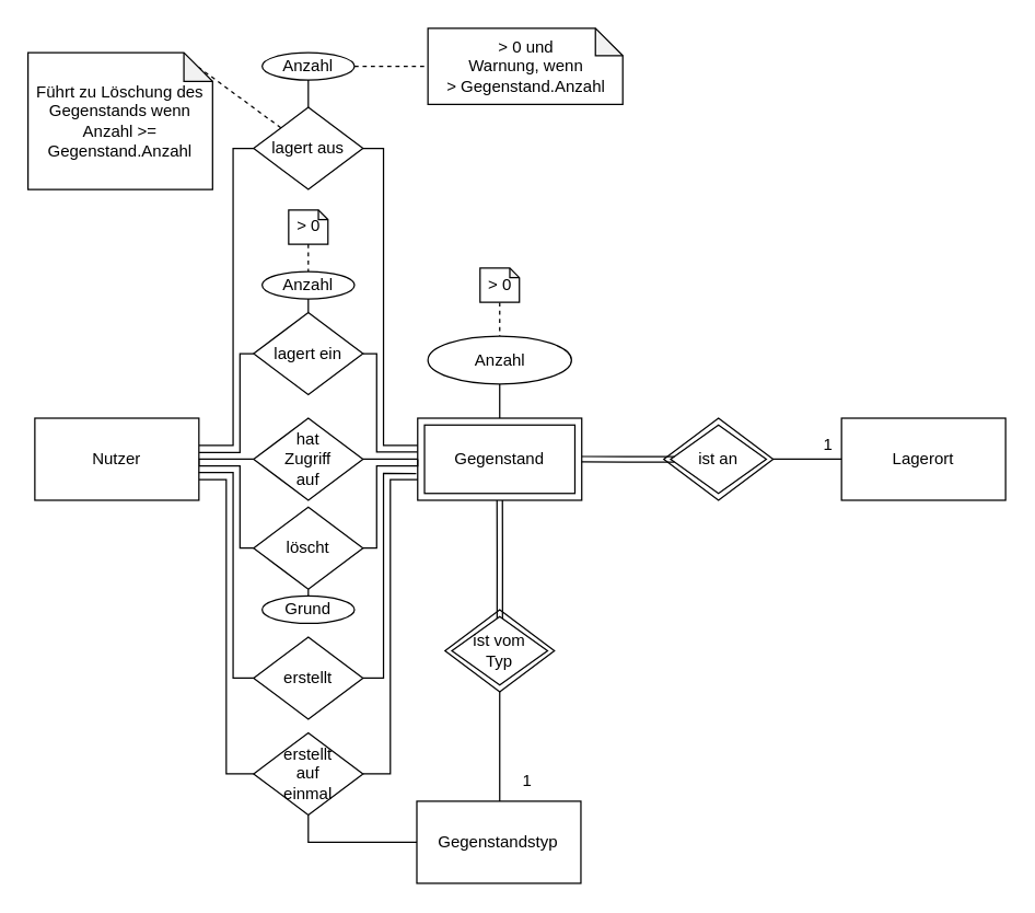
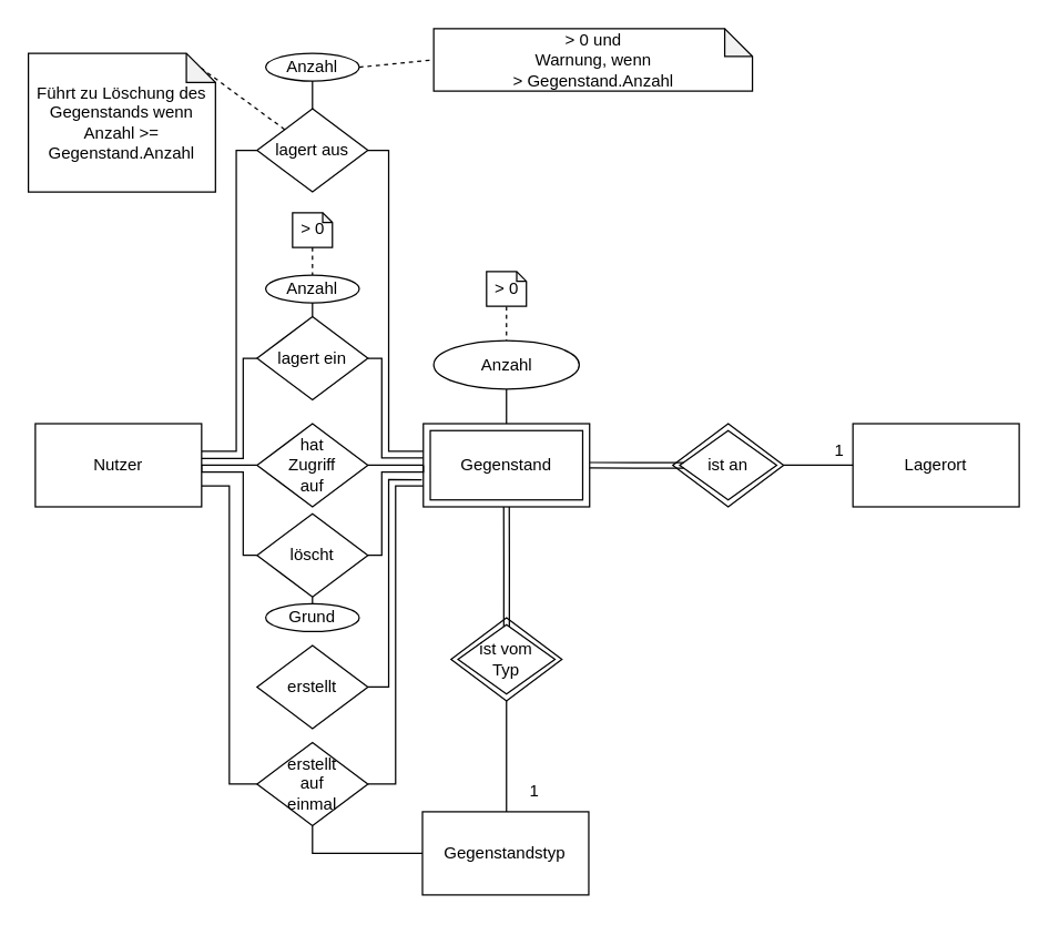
  <mxCell id="0" />
  <mxCell id="1" parent="0" />
  <mxCell id="2" style="edgeStyle=orthogonalEdgeStyle;rounded=0;orthogonalLoop=1;jettySize=auto;html=1;exitX=1;exitY=0.75;exitDx=0;exitDy=0;entryX=0;entryY=0.5;entryDx=0;entryDy=0;endArrow=none;endFill=0;" edge="1" parent="1" source="6" target="26"><mxGeometry relative="1" as="geometry" /></mxCell>
  <mxCell id="3" style="edgeStyle=orthogonalEdgeStyle;rounded=0;orthogonalLoop=1;jettySize=auto;html=1;exitX=1;exitY=0.5;exitDx=0;exitDy=0;entryX=0;entryY=0.5;entryDx=0;entryDy=0;endArrow=none;endFill=0;" edge="1" parent="1" source="6" target="31"><mxGeometry relative="1" as="geometry"><Array as="points"><mxPoint x="145" y="340" /><mxPoint x="175" y="340" /><mxPoint x="175" y="400" /></Array></mxGeometry></mxCell>
  <mxCell id="4" style="edgeStyle=elbowEdgeStyle;rounded=0;orthogonalLoop=1;jettySize=auto;html=1;entryX=0;entryY=0.5;entryDx=0;entryDy=0;endArrow=none;endFill=0;" edge="1" parent="1" target="36"><mxGeometry relative="1" as="geometry"><mxPoint x="145" y="330" as="sourcePoint" /><Array as="points"><mxPoint x="175" y="325" /><mxPoint x="175" y="320" /></Array></mxGeometry></mxCell>
  <mxCell id="5" style="edgeStyle=elbowEdgeStyle;rounded=0;orthogonalLoop=1;jettySize=auto;html=1;exitX=1.001;exitY=0.331;exitDx=0;exitDy=0;entryX=0;entryY=0.5;entryDx=0;entryDy=0;endArrow=none;endFill=0;exitPerimeter=0;" edge="1" parent="1" source="6" target="38"><mxGeometry relative="1" as="geometry"><Array as="points"><mxPoint x="170" y="320" /><mxPoint x="170" y="230" /><mxPoint x="170" y="225" /></Array></mxGeometry></mxCell>
  <mxCell id="6" value="Nutzer" style="rounded=0;whiteSpace=wrap;html=1;" vertex="1" parent="1"><mxGeometry x="25" y="305" width="120" height="60" as="geometry" /></mxCell>
  <mxCell id="7" style="edgeStyle=orthogonalEdgeStyle;rounded=0;orthogonalLoop=1;jettySize=auto;html=1;exitX=1;exitY=0.5;exitDx=0;exitDy=0;entryX=-0.009;entryY=0.674;entryDx=0;entryDy=0;endArrow=none;endFill=0;entryPerimeter=0;" edge="1" parent="1" source="9" target="11"><mxGeometry relative="1" as="geometry"><Array as="points"><mxPoint x="280" y="455" /><mxPoint x="280" y="345" /><mxPoint x="305" y="345" /></Array></mxGeometry></mxCell>
- <mxCell id="8" style="edgeStyle=orthogonalEdgeStyle;rounded=0;orthogonalLoop=1;jettySize=auto;html=1;exitX=0;exitY=0.5;exitDx=0;exitDy=0;entryX=0.999;entryY=0.661;entryDx=0;entryDy=0;entryPerimeter=0;endArrow=none;endFill=0;" edge="1" parent="1" source="9" target="6"><mxGeometry relative="1" as="geometry"><Array as="points"><mxPoint x="170" y="495" /><mxPoint x="170" y="345" /></Array></mxGeometry></mxCell>
  <mxCell id="9" value="erstellt" style="rhombus;whiteSpace=wrap;html=1;" vertex="1" parent="1"><mxGeometry x="185" y="465" width="80" height="60" as="geometry" /></mxCell>
  <mxCell id="10" value="" style="group" vertex="1" connectable="0" parent="1"><mxGeometry x="305" y="305" width="120" height="60" as="geometry" /></mxCell>
  <mxCell id="11" value="" style="rounded=0;whiteSpace=wrap;html=1;" vertex="1" parent="10"><mxGeometry width="120" height="60" as="geometry" /></mxCell>
  <mxCell id="12" value="Gegenstand" style="rounded=0;whiteSpace=wrap;html=1;" vertex="1" parent="10"><mxGeometry x="5" y="5" width="110" height="50" as="geometry" /></mxCell>
  <mxCell id="13" value="" style="group" vertex="1" connectable="0" parent="1"><mxGeometry x="485" y="305" width="80" height="60" as="geometry" /></mxCell>
  <mxCell id="14" value="" style="rhombus;whiteSpace=wrap;html=1;" vertex="1" parent="13"><mxGeometry width="80" height="60" as="geometry" /></mxCell>
  <mxCell id="15" value="ist an" style="rhombus;whiteSpace=wrap;html=1;" vertex="1" parent="13"><mxGeometry x="5.0" y="5.0" width="70" height="50" as="geometry" /></mxCell>
  <mxCell id="16" style="edgeStyle=orthogonalEdgeStyle;shape=link;rounded=0;orthogonalLoop=1;jettySize=auto;html=1;exitX=0.04;exitY=0.501;exitDx=0;exitDy=0;entryX=1;entryY=0.5;entryDx=0;entryDy=0;endArrow=none;endFill=0;exitPerimeter=0;" edge="1" parent="1" source="15" target="11"><mxGeometry relative="1" as="geometry" /></mxCell>
  <mxCell id="17" value="ist" style="group" vertex="1" connectable="0" parent="1"><mxGeometry x="325" y="445" width="80" height="60" as="geometry" /></mxCell>
  <mxCell id="18" value="" style="rhombus;whiteSpace=wrap;html=1;" vertex="1" parent="17"><mxGeometry width="80" height="60" as="geometry" /></mxCell>
  <mxCell id="19" value="ist vom&lt;br&gt;Typ" style="rhombus;whiteSpace=wrap;html=1;" vertex="1" parent="17"><mxGeometry x="5.0" y="5.0" width="70" height="50" as="geometry" /></mxCell>
  <mxCell id="20" style="edgeStyle=orthogonalEdgeStyle;shape=link;rounded=0;orthogonalLoop=1;jettySize=auto;html=1;exitX=0.501;exitY=0.027;exitDx=0;exitDy=0;entryX=0.5;entryY=1;entryDx=0;entryDy=0;endArrow=none;endFill=0;exitPerimeter=0;" edge="1" parent="1" source="19" target="11"><mxGeometry relative="1" as="geometry" /></mxCell>
  <mxCell id="21" value="Lagerort" style="rounded=0;whiteSpace=wrap;html=1;" vertex="1" parent="1"><mxGeometry x="615" y="305" width="120" height="60" as="geometry" /></mxCell>
  <mxCell id="22" style="edgeStyle=orthogonalEdgeStyle;rounded=0;orthogonalLoop=1;jettySize=auto;html=1;exitX=1;exitY=0.5;exitDx=0;exitDy=0;entryX=0;entryY=0.5;entryDx=0;entryDy=0;endArrow=none;endFill=0;" edge="1" parent="1" source="14" target="21"><mxGeometry relative="1" as="geometry" /></mxCell>
  <mxCell id="23" value="Gegenstandstyp" style="rounded=0;whiteSpace=wrap;html=1;" vertex="1" parent="1"><mxGeometry x="304.38" y="585" width="120" height="60" as="geometry" /></mxCell>
  <mxCell id="24" style="edgeStyle=orthogonalEdgeStyle;rounded=0;orthogonalLoop=1;jettySize=auto;html=1;exitX=1;exitY=0.5;exitDx=0;exitDy=0;entryX=0;entryY=0.75;entryDx=0;entryDy=0;endArrow=none;endFill=0;" edge="1" parent="1" source="26" target="11"><mxGeometry relative="1" as="geometry" /></mxCell>
  <mxCell id="25" style="edgeStyle=orthogonalEdgeStyle;rounded=0;orthogonalLoop=1;jettySize=auto;html=1;exitX=0.5;exitY=1;exitDx=0;exitDy=0;entryX=0;entryY=0.5;entryDx=0;entryDy=0;endArrow=none;endFill=0;" edge="1" parent="1" source="26" target="23"><mxGeometry relative="1" as="geometry" /></mxCell>
  <mxCell id="26" value="erstellt&lt;br&gt;auf&lt;br&gt;einmal" style="rhombus;whiteSpace=wrap;html=1;" vertex="1" parent="1"><mxGeometry x="185" y="535" width="80" height="60" as="geometry" /></mxCell>
  <mxCell id="27" style="edgeStyle=orthogonalEdgeStyle;rounded=0;orthogonalLoop=1;jettySize=auto;html=1;exitX=0.5;exitY=1;exitDx=0;exitDy=0;entryX=0.5;entryY=0;entryDx=0;entryDy=0;endArrow=none;endFill=0;" edge="1" parent="1" source="28" target="11"><mxGeometry relative="1" as="geometry" /></mxCell>
  <mxCell id="28" value="Anzahl" style="ellipse;whiteSpace=wrap;html=1;" vertex="1" parent="1"><mxGeometry x="312.5" y="245" width="105" height="35" as="geometry" /></mxCell>
  <mxCell id="29" style="edgeStyle=orthogonalEdgeStyle;rounded=0;orthogonalLoop=1;jettySize=auto;html=1;exitX=0.5;exitY=1;exitDx=0;exitDy=0;entryX=0.5;entryY=0;entryDx=0;entryDy=0;endArrow=none;endFill=0;" edge="1" parent="1" source="31" target="32"><mxGeometry relative="1" as="geometry" /></mxCell>
  <mxCell id="30" style="edgeStyle=orthogonalEdgeStyle;rounded=0;orthogonalLoop=1;jettySize=auto;html=1;exitX=1;exitY=0.5;exitDx=0;exitDy=0;entryX=0;entryY=0.5;entryDx=0;entryDy=0;endArrow=none;endFill=0;" edge="1" parent="1" source="31" target="11"><mxGeometry relative="1" as="geometry"><Array as="points"><mxPoint x="275" y="400" /><mxPoint x="275" y="340" /><mxPoint x="305" y="340" /></Array></mxGeometry></mxCell>
  <mxCell id="31" value="löscht" style="rhombus;whiteSpace=wrap;html=1;" vertex="1" parent="1"><mxGeometry x="185" y="370" width="80" height="60" as="geometry" /></mxCell>
  <mxCell id="32" value="Grund" style="ellipse;whiteSpace=wrap;html=1;" vertex="1" parent="1"><mxGeometry x="191.25" y="435" width="67.5" height="20" as="geometry" /></mxCell>
  <mxCell id="33" value="1" style="text;html=1;align=center;verticalAlign=middle;resizable=0;points=[];autosize=1;" vertex="1" parent="1"><mxGeometry x="595" y="315" width="20" height="20" as="geometry" /></mxCell>
  <mxCell id="34" value="1" style="text;html=1;align=center;verticalAlign=middle;resizable=0;points=[];autosize=1;" vertex="1" parent="1"><mxGeometry x="375" y="560" width="20" height="20" as="geometry" /></mxCell>
  <mxCell id="35" style="edgeStyle=elbowEdgeStyle;rounded=0;orthogonalLoop=1;jettySize=auto;html=1;exitX=1;exitY=0.5;exitDx=0;exitDy=0;entryX=-0.001;entryY=0.413;entryDx=0;entryDy=0;endArrow=none;endFill=0;entryPerimeter=0;" edge="1" parent="1" source="36" target="11"><mxGeometry relative="1" as="geometry"><Array as="points"><mxPoint x="275" y="315" /></Array></mxGeometry></mxCell>
  <mxCell id="36" value="lagert ein" style="rhombus;whiteSpace=wrap;html=1;" vertex="1" parent="1"><mxGeometry x="185" y="227.81" width="80" height="60" as="geometry" /></mxCell>
  <mxCell id="37" style="edgeStyle=elbowEdgeStyle;rounded=0;orthogonalLoop=1;jettySize=auto;html=1;exitX=1;exitY=0.5;exitDx=0;exitDy=0;entryX=0;entryY=0.331;entryDx=0;entryDy=0;entryPerimeter=0;endArrow=none;endFill=0;" edge="1" parent="1" source="38" target="11"><mxGeometry relative="1" as="geometry"><Array as="points"><mxPoint x="280" y="235" /></Array></mxGeometry></mxCell>
  <mxCell id="38" value="lagert aus" style="rhombus;whiteSpace=wrap;html=1;" vertex="1" parent="1"><mxGeometry x="185" y="77.81" width="80" height="60" as="geometry" /></mxCell>
  <mxCell id="39" style="edgeStyle=orthogonalEdgeStyle;rounded=0;orthogonalLoop=1;jettySize=auto;html=1;exitX=0.5;exitY=1;exitDx=0;exitDy=0;entryX=0.5;entryY=0;entryDx=0;entryDy=0;endArrow=none;endFill=0;" edge="1" parent="1" source="40" target="36"><mxGeometry relative="1" as="geometry" /></mxCell>
  <mxCell id="40" value="Anzahl" style="ellipse;whiteSpace=wrap;html=1;" vertex="1" parent="1"><mxGeometry x="191.25" y="197.81" width="67.5" height="20" as="geometry" /></mxCell>
  <mxCell id="41" style="edgeStyle=none;rounded=0;orthogonalLoop=1;jettySize=auto;html=1;exitX=1;exitY=0.5;exitDx=0;exitDy=0;entryX=0;entryY=0.5;entryDx=0;entryDy=0;entryPerimeter=0;dashed=1;endArrow=none;endFill=0;" edge="1" parent="1" source="43" target="46"><mxGeometry relative="1" as="geometry" /></mxCell>
  <mxCell id="42" style="edgeStyle=none;rounded=0;orthogonalLoop=1;jettySize=auto;html=1;exitX=0.5;exitY=1;exitDx=0;exitDy=0;entryX=0.5;entryY=0;entryDx=0;entryDy=0;endArrow=none;endFill=0;" edge="1" parent="1" source="43" target="38"><mxGeometry relative="1" as="geometry" /></mxCell>
  <mxCell id="43" value="Anzahl" style="ellipse;whiteSpace=wrap;html=1;" vertex="1" parent="1"><mxGeometry x="191.25" y="37.81" width="67.5" height="20" as="geometry" /></mxCell>
  <mxCell id="44" style="edgeStyle=none;rounded=0;orthogonalLoop=1;jettySize=auto;html=1;exitX=0.5;exitY=1;exitDx=0;exitDy=0;exitPerimeter=0;entryX=0.5;entryY=0;entryDx=0;entryDy=0;endArrow=none;endFill=0;dashed=1;" edge="1" parent="1" source="45" target="40"><mxGeometry relative="1" as="geometry" /></mxCell>
  <mxCell id="45" value="&amp;gt; 0" style="shape=note;whiteSpace=wrap;html=1;backgroundOutline=1;darkOpacity=0.05;size=7;" vertex="1" parent="1"><mxGeometry x="210.63" y="152.81" width="28.75" height="25" as="geometry" /></mxCell>
- <mxCell id="46" value="&amp;gt; 0 und&lt;br&gt;Warnung, wenn &lt;br&gt;&amp;gt; Gegenstand.Anzahl" style="shape=note;whiteSpace=wrap;html=1;backgroundOutline=1;darkOpacity=0.05;size=20;" vertex="1" parent="1"><mxGeometry x="312.5" y="20" width="142.5" height="55.62" as="geometry" /></mxCell>
+ <mxCell id="46" value="&amp;gt; 0 und&lt;br&gt;Warnung, wenn &lt;br&gt;&amp;gt; Gegenstand.Anzahl" style="shape=note;whiteSpace=wrap;html=1;backgroundOutline=1;darkOpacity=0.05;size=20;" vertex="1" parent="1"><mxGeometry x="312.5" y="20" width="230" height="45" as="geometry" /></mxCell>
  <mxCell id="47" style="edgeStyle=elbowEdgeStyle;rounded=0;orthogonalLoop=1;jettySize=auto;html=1;exitX=0;exitY=0.5;exitDx=0;exitDy=0;entryX=1;entryY=0.5;entryDx=0;entryDy=0;endArrow=none;endFill=0;" edge="1" parent="1" source="48" target="6"><mxGeometry relative="1" as="geometry" /></mxCell>
  <mxCell id="48" value="hat&lt;br&gt;Zugriff&lt;br&gt;auf" style="rhombus;whiteSpace=wrap;html=1;" vertex="1" parent="1"><mxGeometry x="185" y="305" width="80" height="60" as="geometry" /></mxCell>
  <mxCell id="49" style="edgeStyle=elbowEdgeStyle;rounded=0;orthogonalLoop=1;jettySize=auto;html=1;exitX=0;exitY=0.5;exitDx=0;exitDy=0;entryX=1;entryY=0.5;entryDx=0;entryDy=0;endArrow=none;endFill=0;" edge="1" parent="1" source="11" target="48"><mxGeometry relative="1" as="geometry" /></mxCell>
  <mxCell id="50" style="edgeStyle=elbowEdgeStyle;rounded=0;orthogonalLoop=1;jettySize=auto;html=1;exitX=0.5;exitY=1;exitDx=0;exitDy=0;entryX=0.5;entryY=0;entryDx=0;entryDy=0;endArrow=none;endFill=0;" edge="1" parent="1" source="18" target="23"><mxGeometry relative="1" as="geometry" /></mxCell>
  <mxCell id="51" style="rounded=0;orthogonalLoop=1;jettySize=auto;html=1;exitX=0;exitY=0;exitDx=124.5;exitDy=10.5;exitPerimeter=0;entryX=0;entryY=0;entryDx=0;entryDy=0;endArrow=none;endFill=0;dashed=1;" edge="1" parent="1" source="52" target="38"><mxGeometry relative="1" as="geometry" /></mxCell>
  <mxCell id="52" value="Führt zu Löschung des Gegenstands wenn Anzahl &amp;gt;= Gegenstand.Anzahl" style="shape=note;whiteSpace=wrap;html=1;backgroundOutline=1;darkOpacity=0.05;size=21;" vertex="1" parent="1"><mxGeometry x="20" y="37.81" width="135" height="100" as="geometry" /></mxCell>
  <mxCell id="53" style="edgeStyle=none;rounded=0;orthogonalLoop=1;jettySize=auto;html=1;exitX=0.5;exitY=1;exitDx=0;exitDy=0;exitPerimeter=0;entryX=0.5;entryY=0;entryDx=0;entryDy=0;dashed=1;endArrow=none;endFill=0;" edge="1" parent="1" source="54" target="28"><mxGeometry relative="1" as="geometry" /></mxCell>
  <mxCell id="54" value="&amp;gt; 0" style="shape=note;whiteSpace=wrap;html=1;backgroundOutline=1;darkOpacity=0.05;size=7;" vertex="1" parent="1"><mxGeometry x="350.63" y="195.31" width="28.75" height="25" as="geometry" /></mxCell>
